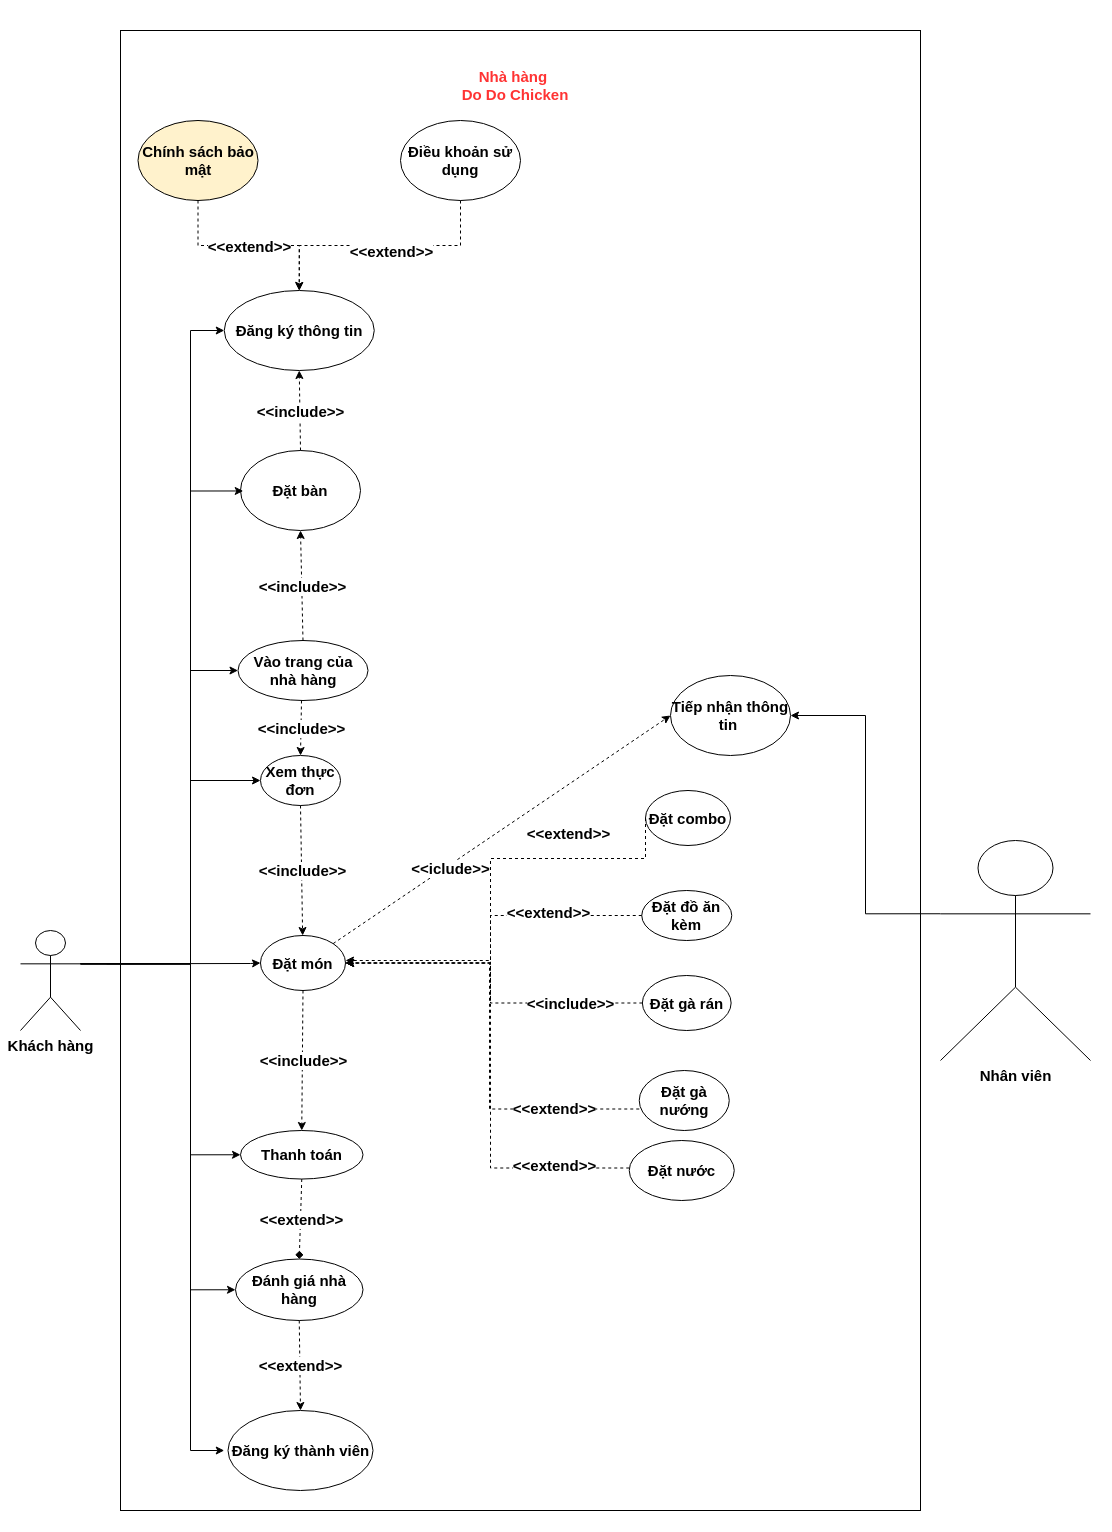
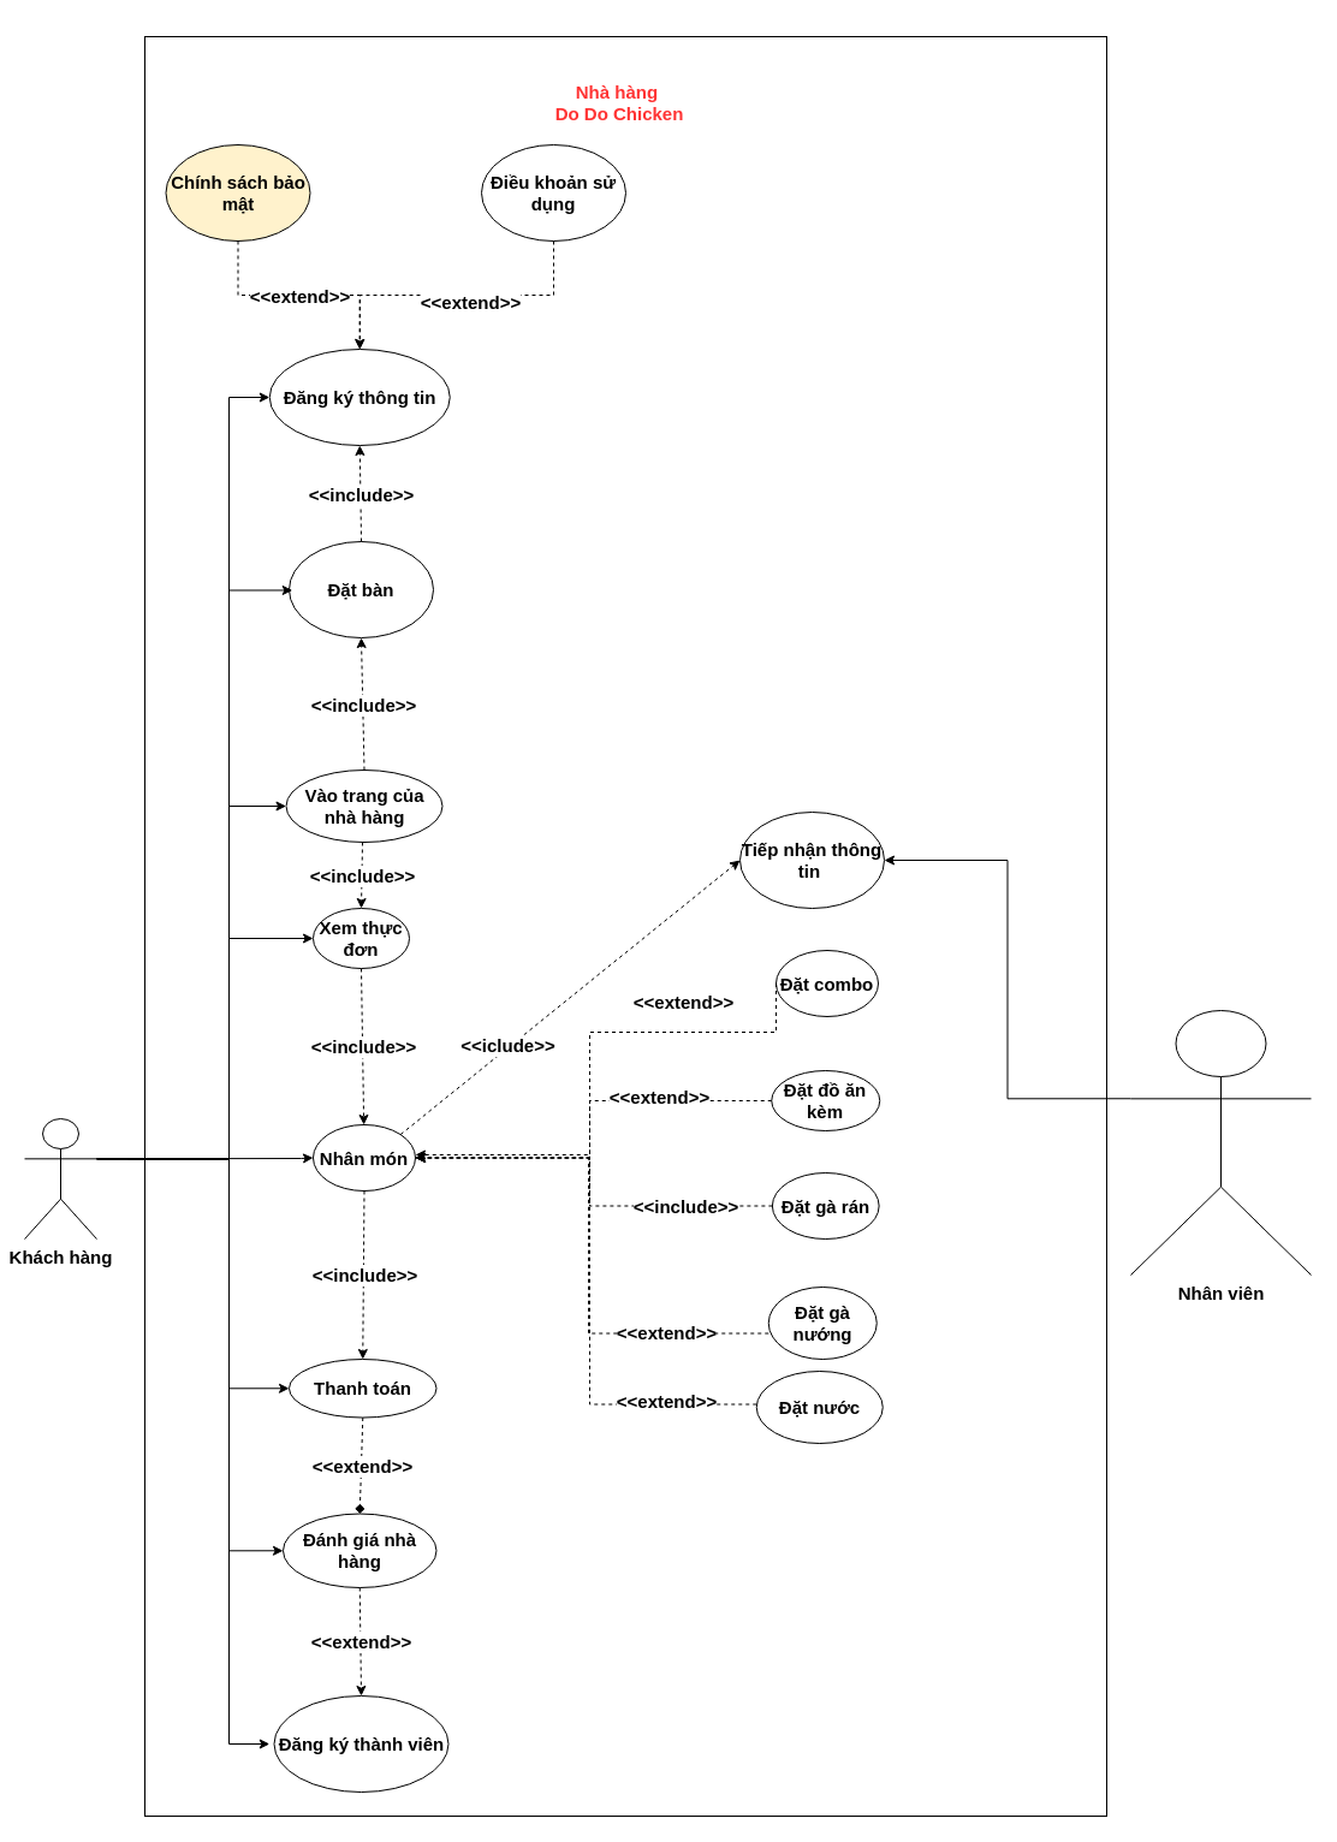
  <mxCell id="0" />
  <mxCell id="1" parent="0" />
  <mxCell id="2" value="" style="rounded=0;whiteSpace=wrap;html=1;fontStyle=1;fontSize=15;" vertex="1" parent="1"><mxGeometry x="120" y="30" width="800" height="1480" as="geometry" /></mxCell>
  <mxCell id="3" value="Khách hàng" style="shape=umlActor;verticalLabelPosition=bottom;verticalAlign=top;html=1;outlineConnect=0;fontStyle=1;fontSize=15;" parent="1" vertex="1"><mxGeometry x="20" y="930" width="60" height="100" as="geometry" /></mxCell>
  <mxCell id="4" value="Nhân viên" style="shape=umlActor;verticalLabelPosition=bottom;verticalAlign=top;html=1;outlineConnect=0;fontStyle=1;fontSize=15;" parent="1" vertex="1"><mxGeometry x="940" y="840" width="150" height="220" as="geometry" /></mxCell>
  <mxCell id="5" value="Xem thực đơn" style="ellipse;whiteSpace=wrap;html=1;fontStyle=1;fontSize=15;" parent="1" vertex="1"><mxGeometry x="260" y="755" width="80" height="50" as="geometry" /></mxCell>
- <mxCell id="6" value="Đặt món" style="ellipse;whiteSpace=wrap;html=1;fontStyle=1;fontSize=15;" parent="1" vertex="1"><mxGeometry x="260" y="935" width="85" height="55" as="geometry" /></mxCell>
+ <mxCell id="6" value="Nhân món" style="ellipse;whiteSpace=wrap;html=1;fontStyle=1;fontSize=15;" parent="1" vertex="1"><mxGeometry x="260" y="935" width="85" height="55" as="geometry" /></mxCell>
  <mxCell id="7" value="Thanh toán" style="ellipse;whiteSpace=wrap;html=1;fontStyle=1;fontSize=15;" parent="1" vertex="1"><mxGeometry x="240" y="1130" width="122.5" height="48.53" as="geometry" /></mxCell>
  <mxCell id="8" value="" style="endArrow=classic;html=1;rounded=0;dashed=1;exitX=0.5;exitY=1;exitDx=0;exitDy=0;fontStyle=1;fontSize=15;" parent="1" source="5" target="6" edge="1"><mxGeometry relative="1" as="geometry"><mxPoint x="400" y="910" as="sourcePoint" /><mxPoint x="300" y="910" as="targetPoint" /></mxGeometry></mxCell>
  <mxCell id="9" value="&amp;lt;&amp;lt;include&amp;gt;&amp;gt;" style="edgeLabel;resizable=0;html=1;;align=center;verticalAlign=middle;fontStyle=1;fontSize=15;" parent="8" connectable="0" vertex="1"><mxGeometry relative="1" as="geometry" /></mxCell>
  <mxCell id="10" value="Đặt đồ ăn kèm" style="ellipse;whiteSpace=wrap;html=1;fontStyle=1;fontSize=15;" parent="1" vertex="1"><mxGeometry x="641.25" y="890" width="90" height="50" as="geometry" /></mxCell>
  <mxCell id="11" value="Đặt combo" style="ellipse;whiteSpace=wrap;html=1;fontStyle=1;fontSize=15;" parent="1" vertex="1"><mxGeometry x="645" y="790" width="85" height="55" as="geometry" /></mxCell>
  <mxCell id="12" value="" style="endArrow=classic;html=1;rounded=0;exitX=0;exitY=0.5;exitDx=0;exitDy=0;entryX=1;entryY=0.5;entryDx=0;entryDy=0;dashed=1;edgeStyle=orthogonalEdgeStyle;fontStyle=1;fontSize=15;" parent="1" source="11" target="6" edge="1"><mxGeometry relative="1" as="geometry"><mxPoint x="550" y="960" as="sourcePoint" /><mxPoint x="450" y="960" as="targetPoint" /><Array as="points"><mxPoint x="490" y="858" /><mxPoint x="490" y="962" /></Array></mxGeometry></mxCell>
  <mxCell id="13" value="&amp;lt;&amp;lt;extend&amp;gt;&amp;gt;" style="edgeLabel;resizable=0;html=1;;align=center;verticalAlign=middle;fontStyle=1;fontSize=15;" parent="12" connectable="0" vertex="1"><mxGeometry relative="1" as="geometry"><mxPoint x="77" y="-53" as="offset" /></mxGeometry></mxCell>
  <mxCell id="14" value="Đặt gà rán" style="ellipse;whiteSpace=wrap;html=1;fontStyle=1;fontSize=15;" parent="1" vertex="1"><mxGeometry x="641.88" y="975" width="88.75" height="55" as="geometry" /></mxCell>
  <mxCell id="15" value="Đặt gà nướng" style="ellipse;whiteSpace=wrap;html=1;fontStyle=1;fontSize=15;" parent="1" vertex="1"><mxGeometry x="638.75" y="1070" width="90" height="60" as="geometry" /></mxCell>
  <mxCell id="16" value="Đặt nước" style="ellipse;whiteSpace=wrap;html=1;fontStyle=1;fontSize=15;" parent="1" vertex="1"><mxGeometry x="628.75" y="1140" width="105" height="60" as="geometry" /></mxCell>
  <mxCell id="17" style="edgeStyle=orthogonalEdgeStyle;rounded=0;orthogonalLoop=1;jettySize=auto;html=1;exitX=0.5;exitY=1;exitDx=0;exitDy=0;fontStyle=1;fontSize=15;" parent="1" edge="1"><mxGeometry relative="1" as="geometry"><mxPoint x="437.5" y="1040" as="sourcePoint" /><mxPoint x="437.5" y="1040" as="targetPoint" /></mxGeometry></mxCell>
  <mxCell id="18" value="" style="endArrow=classic;html=1;rounded=0;exitX=0;exitY=0.5;exitDx=0;exitDy=0;entryX=1;entryY=0.5;entryDx=0;entryDy=0;dashed=1;edgeStyle=orthogonalEdgeStyle;fontStyle=1;fontSize=15;" parent="1" source="10" target="6" edge="1"><mxGeometry relative="1" as="geometry"><mxPoint x="550" y="960" as="sourcePoint" /><mxPoint x="450" y="960" as="targetPoint" /><Array as="points"><mxPoint x="490" y="915" /><mxPoint x="490" y="963" /></Array></mxGeometry></mxCell>
  <mxCell id="19" value="&amp;lt;&amp;lt;extend&amp;gt;&amp;gt;" style="edgeLabel;resizable=0;html=1;;align=center;verticalAlign=middle;fontStyle=1;fontSize=15;" parent="18" connectable="0" vertex="1"><mxGeometry relative="1" as="geometry"><mxPoint x="57" y="-24" as="offset" /></mxGeometry></mxCell>
  <mxCell id="20" value="&amp;lt;&amp;lt;include&amp;gt;&amp;gt;" style="endArrow=classic;html=1;rounded=0;exitX=0;exitY=0.5;exitDx=0;exitDy=0;entryX=1;entryY=0.5;entryDx=0;entryDy=0;dashed=1;edgeStyle=orthogonalEdgeStyle;fontStyle=1;fontSize=15;" parent="1" source="14" target="6" edge="1"><mxGeometry x="-0.573" relative="1" as="geometry"><mxPoint x="510" y="950" as="sourcePoint" /><mxPoint x="365" y="950" as="targetPoint" /><Array as="points"><mxPoint x="490" y="1003" /><mxPoint x="490" y="963" /></Array><mxPoint as="offset" /></mxGeometry></mxCell>
  <mxCell id="21" value="&amp;lt;&amp;lt;extend&amp;gt;&amp;gt;" style="endArrow=classic;html=1;rounded=0;exitX=0.038;exitY=0.35;exitDx=0;exitDy=0;entryX=1;entryY=0.5;entryDx=0;entryDy=0;dashed=1;exitPerimeter=0;edgeStyle=orthogonalEdgeStyle;fontStyle=1;fontSize=15;" parent="1" target="6" edge="1"><mxGeometry x="-0.614" y="-1" relative="1" as="geometry"><mxPoint x="638.75" y="1108.5" as="sourcePoint" /><mxPoint x="341.58" y="980" as="targetPoint" /><Array as="points"><mxPoint x="489" y="1108" /><mxPoint x="489" y="963" /><mxPoint x="345" y="963" /></Array><mxPoint as="offset" /></mxGeometry></mxCell>
  <mxCell id="22" value="" style="endArrow=classic;html=1;rounded=0;entryX=1;entryY=0.5;entryDx=0;entryDy=0;exitX=0;exitY=0.5;exitDx=0;exitDy=0;dashed=1;edgeStyle=orthogonalEdgeStyle;fontStyle=1;fontSize=15;" parent="1" edge="1"><mxGeometry relative="1" as="geometry"><mxPoint x="628.75" y="1167.5" as="sourcePoint" /><mxPoint x="345" y="960" as="targetPoint" /><Array as="points"><mxPoint x="490" y="1167.5" /><mxPoint x="490" y="959.5" /></Array></mxGeometry></mxCell>
  <mxCell id="23" value="&amp;lt;&amp;lt;extend&amp;gt;&amp;gt;" style="edgeLabel;resizable=0;html=1;;align=center;verticalAlign=middle;fontStyle=1;fontSize=15;" parent="22" connectable="0" vertex="1"><mxGeometry relative="1" as="geometry"><mxPoint x="63" y="104" as="offset" /></mxGeometry></mxCell>
  <mxCell id="24" value="" style="endArrow=classic;html=1;rounded=0;entryX=0.5;entryY=0;entryDx=0;entryDy=0;dashed=1;exitX=0.5;exitY=1;exitDx=0;exitDy=0;fontStyle=1;fontSize=15;" parent="1" source="6" target="7" edge="1"><mxGeometry relative="1" as="geometry"><mxPoint x="445" y="1177" as="sourcePoint" /><mxPoint x="300" y="970" as="targetPoint" /></mxGeometry></mxCell>
  <mxCell id="25" value="&amp;lt;&amp;lt;include&amp;gt;&amp;gt;" style="edgeLabel;resizable=0;html=1;;align=center;verticalAlign=middle;fontStyle=1;fontSize=15;" parent="24" connectable="0" vertex="1"><mxGeometry relative="1" as="geometry"><mxPoint x="1" as="offset" /></mxGeometry></mxCell>
  <mxCell id="26" value="Vào trang của nhà hàng" style="ellipse;whiteSpace=wrap;html=1;fontStyle=1;fontSize=15;" parent="1" vertex="1"><mxGeometry x="237.5" y="640" width="130" height="60" as="geometry" /></mxCell>
  <mxCell id="27" value="" style="endArrow=classic;html=1;rounded=0;exitX=0.5;exitY=0;exitDx=0;exitDy=0;dashed=1;entryX=0.5;entryY=0;entryDx=0;entryDy=0;fontStyle=1;fontSize=15;" parent="1" target="5" edge="1"><mxGeometry relative="1" as="geometry"><mxPoint x="301" y="700" as="sourcePoint" /><mxPoint x="291" y="780" as="targetPoint" /></mxGeometry></mxCell>
  <mxCell id="28" value="&amp;lt;&amp;lt;include&amp;gt;&amp;gt;" style="edgeLabel;resizable=0;html=1;;align=center;verticalAlign=middle;fontStyle=1;fontSize=15;" parent="27" connectable="0" vertex="1"><mxGeometry relative="1" as="geometry" /></mxCell>
  <mxCell id="29" style="rounded=0;orthogonalLoop=1;jettySize=auto;html=1;entryX=1;entryY=0.5;entryDx=0;entryDy=0;exitX=0;exitY=0.333;exitDx=0;exitDy=0;exitPerimeter=0;edgeStyle=orthogonalEdgeStyle;fontStyle=1;fontSize=15;" parent="1" source="4" target="41" edge="1"><mxGeometry relative="1" as="geometry"><mxPoint x="1040" y="750.088" as="sourcePoint" /></mxGeometry></mxCell>
  <mxCell id="30" value="Đặt bàn" style="ellipse;whiteSpace=wrap;html=1;fontStyle=1;fontSize=15;" parent="1" vertex="1"><mxGeometry x="240" y="450" width="120" height="80" as="geometry" /></mxCell>
  <mxCell id="31" value="Đăng ký thông tin" style="ellipse;whiteSpace=wrap;html=1;fontStyle=1;fontSize=15;" parent="1" vertex="1"><mxGeometry x="223.75" y="290" width="150" height="80" as="geometry" /></mxCell>
  <mxCell id="32" value="Điều khoản sử dụng" style="ellipse;whiteSpace=wrap;html=1;fontStyle=1;fontSize=15;" parent="1" vertex="1"><mxGeometry x="400" y="120" width="120" height="80" as="geometry" /></mxCell>
  <mxCell id="33" value="Chính sách bảo mật" style="ellipse;whiteSpace=wrap;html=1;fontStyle=1;fontSize=15;fillColor=#fff2cc;" parent="1" vertex="1"><mxGeometry x="137.5" y="120" width="120" height="80" as="geometry" /></mxCell>
  <mxCell id="34" value="" style="endArrow=classic;html=1;rounded=0;exitX=0.5;exitY=1;exitDx=0;exitDy=0;dashed=1;entryX=0.5;entryY=0;entryDx=0;entryDy=0;edgeStyle=orthogonalEdgeStyle;fontStyle=1;fontSize=15;" parent="1" source="32" target="31" edge="1"><mxGeometry relative="1" as="geometry"><mxPoint x="477.5" y="520" as="sourcePoint" /><mxPoint x="380" y="330" as="targetPoint" /></mxGeometry></mxCell>
  <mxCell id="35" value="" style="endArrow=classic;html=1;rounded=0;exitX=0.5;exitY=1;exitDx=0;exitDy=0;entryX=0.5;entryY=0;entryDx=0;entryDy=0;dashed=1;edgeStyle=orthogonalEdgeStyle;fontStyle=1;fontSize=15;" parent="1" source="33" target="31" edge="1"><mxGeometry relative="1" as="geometry"><mxPoint x="477.5" y="520" as="sourcePoint" /><mxPoint x="557.5" y="380" as="targetPoint" /></mxGeometry></mxCell>
  <mxCell id="36" value="&amp;lt;&amp;lt;extend&amp;gt;&amp;gt;" style="edgeLabel;resizable=0;html=1;;align=center;verticalAlign=middle;fontStyle=1;fontSize=15;" parent="35" connectable="0" vertex="1"><mxGeometry relative="1" as="geometry" /></mxCell>
  <mxCell id="37" value="" style="endArrow=classic;html=1;rounded=0;exitX=0.5;exitY=0;exitDx=0;exitDy=0;entryX=0.5;entryY=1;entryDx=0;entryDy=0;dashed=1;fontStyle=1;fontSize=15;" parent="1" source="30" target="31" edge="1"><mxGeometry relative="1" as="geometry"><mxPoint x="680" y="530" as="sourcePoint" /><mxPoint x="580" y="530" as="targetPoint" /></mxGeometry></mxCell>
  <mxCell id="38" value="&amp;lt;&amp;lt;include&amp;gt;&amp;gt;" style="edgeLabel;resizable=0;html=1;;align=center;verticalAlign=middle;fontStyle=1;fontSize=15;" parent="37" connectable="0" vertex="1"><mxGeometry relative="1" as="geometry" /></mxCell>
  <mxCell id="39" value="" style="endArrow=classic;html=1;rounded=0;entryX=0.5;entryY=1;entryDx=0;entryDy=0;dashed=1;exitX=0.5;exitY=0;exitDx=0;exitDy=0;fontStyle=1;fontSize=15;" parent="1" source="26" target="30" edge="1"><mxGeometry relative="1" as="geometry"><mxPoint x="500" y="560" as="sourcePoint" /><mxPoint x="400" y="560" as="targetPoint" /></mxGeometry></mxCell>
  <mxCell id="40" value="&amp;lt;&amp;lt;include&amp;gt;&amp;gt;" style="edgeLabel;resizable=0;html=1;;align=center;verticalAlign=middle;fontStyle=1;fontSize=15;" parent="39" connectable="0" vertex="1"><mxGeometry relative="1" as="geometry" /></mxCell>
- <mxCell id="41" value="Tiếp nhận thông tin&amp;nbsp;" style="ellipse;whiteSpace=wrap;html=1;fontStyle=1;fontSize=15;" parent="1" vertex="1"><mxGeometry x="670" y="675" width="120" height="80" as="geometry" /></mxCell>
+ <mxCell id="41" value="Tiếp nhận thông tin&amp;nbsp;" style="ellipse;whiteSpace=wrap;html=1;fontStyle=1;fontSize=15;" parent="1" vertex="1"><mxGeometry x="615" y="675" width="120" height="80" as="geometry" /></mxCell>
  <mxCell id="42" value="" style="endArrow=classic;html=1;rounded=0;entryX=0;entryY=0.5;entryDx=0;entryDy=0;exitX=1;exitY=0;exitDx=0;exitDy=0;dashed=1;fontStyle=1;fontSize=15;" parent="1" source="6" target="41" edge="1"><mxGeometry relative="1" as="geometry"><mxPoint x="330" y="880" as="sourcePoint" /><mxPoint x="420" y="880" as="targetPoint" /></mxGeometry></mxCell>
  <mxCell id="43" value="&amp;lt;&amp;lt;iclude&amp;gt;&amp;gt;" style="edgeLabel;resizable=0;html=1;;align=center;verticalAlign=middle;fontStyle=1;fontSize=15;" parent="42" connectable="0" vertex="1"><mxGeometry relative="1" as="geometry"><mxPoint x="-52" y="39" as="offset" /></mxGeometry></mxCell>
  <mxCell id="44" value="" style="endArrow=classic;html=1;rounded=0;exitX=1;exitY=0.333;exitDx=0;exitDy=0;exitPerimeter=0;entryX=0;entryY=0.5;entryDx=0;entryDy=0;edgeStyle=orthogonalEdgeStyle;fontStyle=1;fontSize=15;" parent="1" source="3" target="26" edge="1"><mxGeometry width="50" height="50" relative="1" as="geometry"><mxPoint x="170" y="870" as="sourcePoint" /><mxPoint x="220" y="820" as="targetPoint" /><Array as="points"><mxPoint x="190" y="963" /><mxPoint x="190" y="670" /></Array></mxGeometry></mxCell>
  <mxCell id="45" value="" style="endArrow=classic;html=1;rounded=0;entryX=0;entryY=0.5;entryDx=0;entryDy=0;exitX=1;exitY=0.333;exitDx=0;exitDy=0;exitPerimeter=0;edgeStyle=orthogonalEdgeStyle;fontStyle=1;fontSize=15;" parent="1" source="3" target="5" edge="1"><mxGeometry width="50" height="50" relative="1" as="geometry"><mxPoint x="200" y="970" as="sourcePoint" /><mxPoint x="270" y="685" as="targetPoint" /><Array as="points"><mxPoint x="190" y="780" /></Array></mxGeometry></mxCell>
  <mxCell id="46" value="" style="endArrow=classic;html=1;rounded=0;exitX=1;exitY=0.333;exitDx=0;exitDy=0;exitPerimeter=0;entryX=0;entryY=0.5;entryDx=0;entryDy=0;fontStyle=1;fontSize=15;" parent="1" source="3" target="6" edge="1"><mxGeometry width="50" height="50" relative="1" as="geometry"><mxPoint x="190" y="970" as="sourcePoint" /><mxPoint x="240" y="920" as="targetPoint" /><Array as="points"><mxPoint x="250" y="963" /></Array></mxGeometry></mxCell>
  <mxCell id="47" value="" style="endArrow=classic;html=1;rounded=0;exitX=1;exitY=0.333;exitDx=0;exitDy=0;exitPerimeter=0;entryX=0;entryY=0.5;entryDx=0;entryDy=0;edgeStyle=orthogonalEdgeStyle;elbow=vertical;fontStyle=1;fontSize=15;" parent="1" source="3" target="7" edge="1"><mxGeometry width="50" height="50" relative="1" as="geometry"><mxPoint x="170" y="980" as="sourcePoint" /><mxPoint x="220" y="930" as="targetPoint" /><Array as="points"><mxPoint x="190" y="1154" /></Array></mxGeometry></mxCell>
  <mxCell id="48" value="" style="endArrow=classic;html=1;rounded=0;exitX=1;exitY=0.333;exitDx=0;exitDy=0;exitPerimeter=0;entryX=0.023;entryY=0.506;entryDx=0;entryDy=0;edgeStyle=orthogonalEdgeStyle;entryPerimeter=0;fontStyle=1;fontSize=15;" parent="1" target="30" edge="1"><mxGeometry width="50" height="50" relative="1" as="geometry"><mxPoint x="190" y="953.373" as="sourcePoint" /><mxPoint x="238.75" y="490.04" as="targetPoint" /><Array as="points"><mxPoint x="190" y="491" /></Array></mxGeometry></mxCell>
  <mxCell id="49" value="" style="endArrow=classic;html=1;rounded=0;exitX=1;exitY=0.333;exitDx=0;exitDy=0;exitPerimeter=0;entryX=0;entryY=0.5;entryDx=0;entryDy=0;edgeStyle=orthogonalEdgeStyle;fontStyle=1;fontSize=15;" parent="1" source="3" target="31" edge="1"><mxGeometry width="50" height="50" relative="1" as="geometry"><mxPoint x="120" y="920" as="sourcePoint" /><mxPoint x="220" y="450" as="targetPoint" /><Array as="points"><mxPoint x="190" y="963" /><mxPoint x="190" y="330" /></Array></mxGeometry></mxCell>
  <mxCell id="50" value="Đánh giá nhà hàng" style="ellipse;whiteSpace=wrap;html=1;fontStyle=1;fontSize=15;" vertex="1" parent="1"><mxGeometry x="235" y="1258.53" width="127.5" height="61.47" as="geometry" /></mxCell>
  <mxCell id="51" value="" style="endArrow=diamond;html=1;rounded=0;exitX=0.5;exitY=1;exitDx=0;exitDy=0;entryX=0.5;entryY=0;entryDx=0;entryDy=0;dashed=1;fontStyle=1;fontSize=15;" edge="1" parent="1" source="7" target="50"><mxGeometry relative="1" as="geometry"><mxPoint x="290" y="1190" as="sourcePoint" /><mxPoint x="390" y="1190" as="targetPoint" /></mxGeometry></mxCell>
  <mxCell id="52" value="&amp;lt;&amp;lt;extend&amp;gt;&amp;gt;" style="edgeLabel;resizable=0;html=1;;align=center;verticalAlign=middle;fontStyle=1;fontSize=15;" connectable="0" vertex="1" parent="51"><mxGeometry relative="1" as="geometry" /></mxCell>
  <mxCell id="53" value="&amp;lt;&amp;lt;extend&amp;gt;&amp;gt;" style="edgeLabel;resizable=0;html=1;;align=center;verticalAlign=middle;fontStyle=1;fontSize=15;" connectable="0" vertex="1" parent="1"><mxGeometry x="390.003" y="250" as="geometry" /></mxCell>
  <mxCell id="54" value="Đăng ký thành viên" style="ellipse;whiteSpace=wrap;html=1;fontStyle=1;fontSize=15;" vertex="1" parent="1"><mxGeometry x="227.5" y="1410" width="145" height="80" as="geometry" /></mxCell>
  <mxCell id="55" value="" style="endArrow=classic;html=1;rounded=0;exitX=0.5;exitY=1;exitDx=0;exitDy=0;entryX=0.5;entryY=0;entryDx=0;entryDy=0;dashed=1;fontStyle=1;fontSize=15;" edge="1" parent="1" source="50" target="54"><mxGeometry relative="1" as="geometry"><mxPoint x="230" y="1390" as="sourcePoint" /><mxPoint x="330" y="1390" as="targetPoint" /></mxGeometry></mxCell>
  <mxCell id="56" value="&amp;lt;&amp;lt;extend&amp;gt;&amp;gt;" style="edgeLabel;resizable=0;html=1;;align=center;verticalAlign=middle;fontStyle=1;fontSize=15;" connectable="0" vertex="1" parent="55"><mxGeometry relative="1" as="geometry" /></mxCell>
  <mxCell id="57" value="" style="endArrow=classic;html=1;rounded=0;exitX=1;exitY=0.333;exitDx=0;exitDy=0;exitPerimeter=0;entryX=0;entryY=0.5;entryDx=0;entryDy=0;edgeStyle=orthogonalEdgeStyle;fontStyle=1;fontSize=15;" edge="1" parent="1" source="3" target="50"><mxGeometry width="50" height="50" relative="1" as="geometry"><mxPoint x="300" y="1290" as="sourcePoint" /><mxPoint x="350" y="1240" as="targetPoint" /><Array as="points"><mxPoint x="190" y="963" /><mxPoint x="190" y="1289" /></Array></mxGeometry></mxCell>
  <mxCell id="58" value="" style="endArrow=classic;html=1;rounded=0;exitX=1;exitY=0.333;exitDx=0;exitDy=0;exitPerimeter=0;entryX=0;entryY=0.5;entryDx=0;entryDy=0;edgeStyle=orthogonalEdgeStyle;fontStyle=1;fontSize=15;" edge="1" parent="1"><mxGeometry width="50" height="50" relative="1" as="geometry"><mxPoint x="106.25" y="963.333" as="sourcePoint" /><mxPoint x="223.75" y="1450" as="targetPoint" /><Array as="points"><mxPoint x="190" y="963" /><mxPoint x="190" y="1450" /></Array></mxGeometry></mxCell>
  <mxCell id="59" value="&lt;font color=&quot;#ff3333&quot; style=&quot;font-size: 15px;&quot;&gt;&lt;span style=&quot;font-size: 15px;&quot;&gt;Nhà hàng&amp;nbsp;&lt;/span&gt;&lt;/font&gt;&lt;div style=&quot;font-size: 15px;&quot;&gt;&lt;font color=&quot;#ff3333&quot; style=&quot;font-size: 15px;&quot;&gt;&lt;span style=&quot;font-size: 15px;&quot;&gt;Do Do Chicken&lt;/span&gt;&lt;/font&gt;&lt;/div&gt;" style="text;html=1;align=center;verticalAlign=middle;whiteSpace=wrap;rounded=0;fontStyle=1;fontSize=15;" vertex="1" parent="1"><mxGeometry x="320" y="20" width="390" height="130" as="geometry" /></mxCell>
